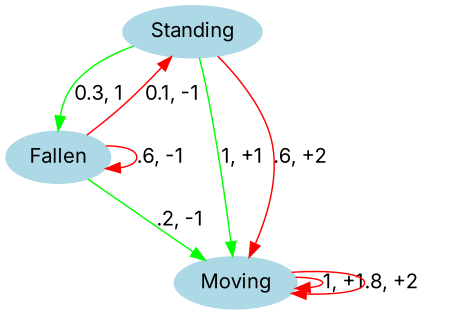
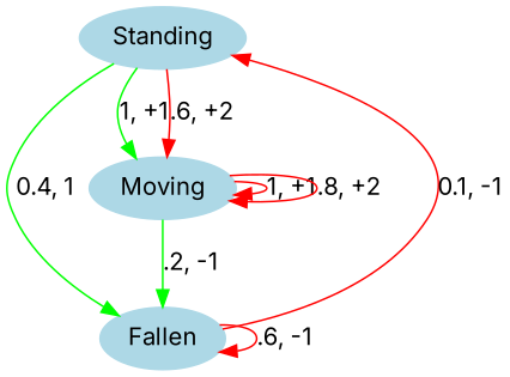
  digraph {
    fontname=Inter
    node [color=lightblue fontname=Inter style=filled]
    edge [color=red fontname=Inter]
    n1 [label=Standing]
    n2 [label=Fallen]
    n3 [label=Moving]
-   n1 -> n2 [color=green label="0.3, 1"]
+   n1 -> n2 [color=green label="0.4, 1"]
    n1 -> n3 [color=green label="1, +1"]
    n1 -> n3 [label=".6, +2"]
    n2 -> n1 [label="0.1, -1"]
    n2 -> n2 [label=".6, -1"]
-   n2 -> n3 [color=green label=".2, -1"]
+   n3 -> n2 [color=green label=".2, -1"]
    n3 -> n3 [label="1, +1"]
    n3 -> n3 [label=".8, +2"]
  }
